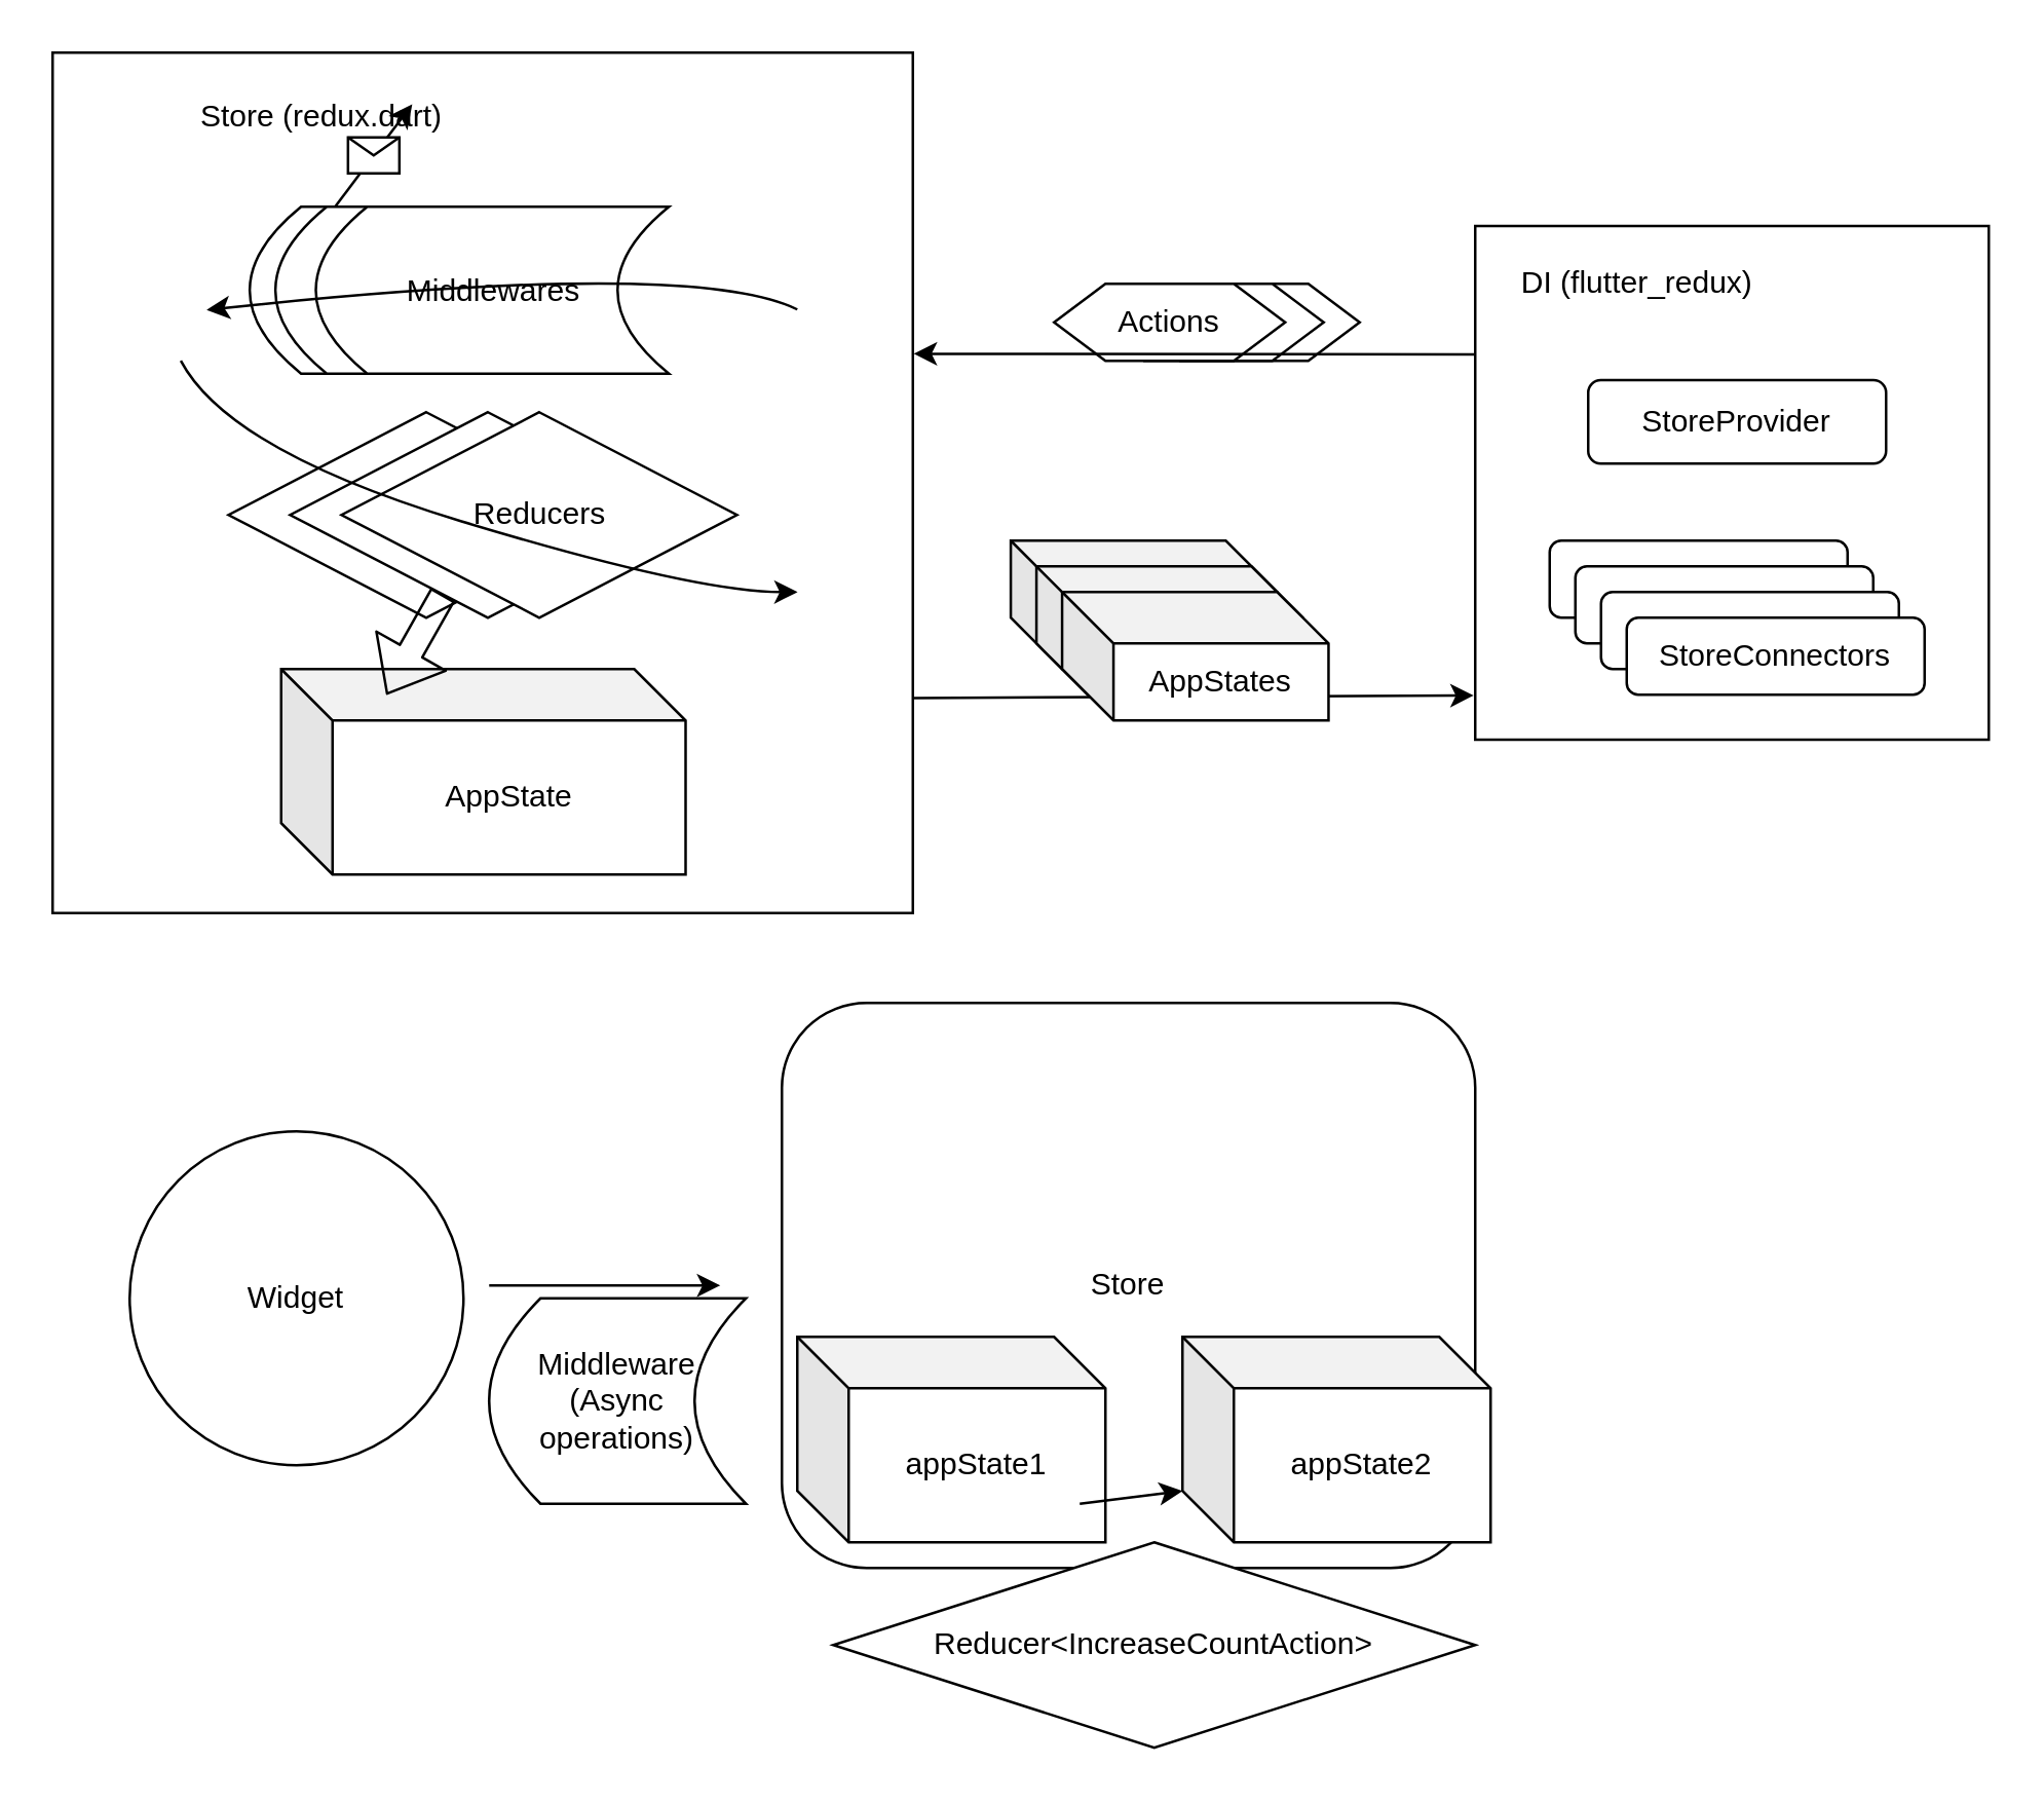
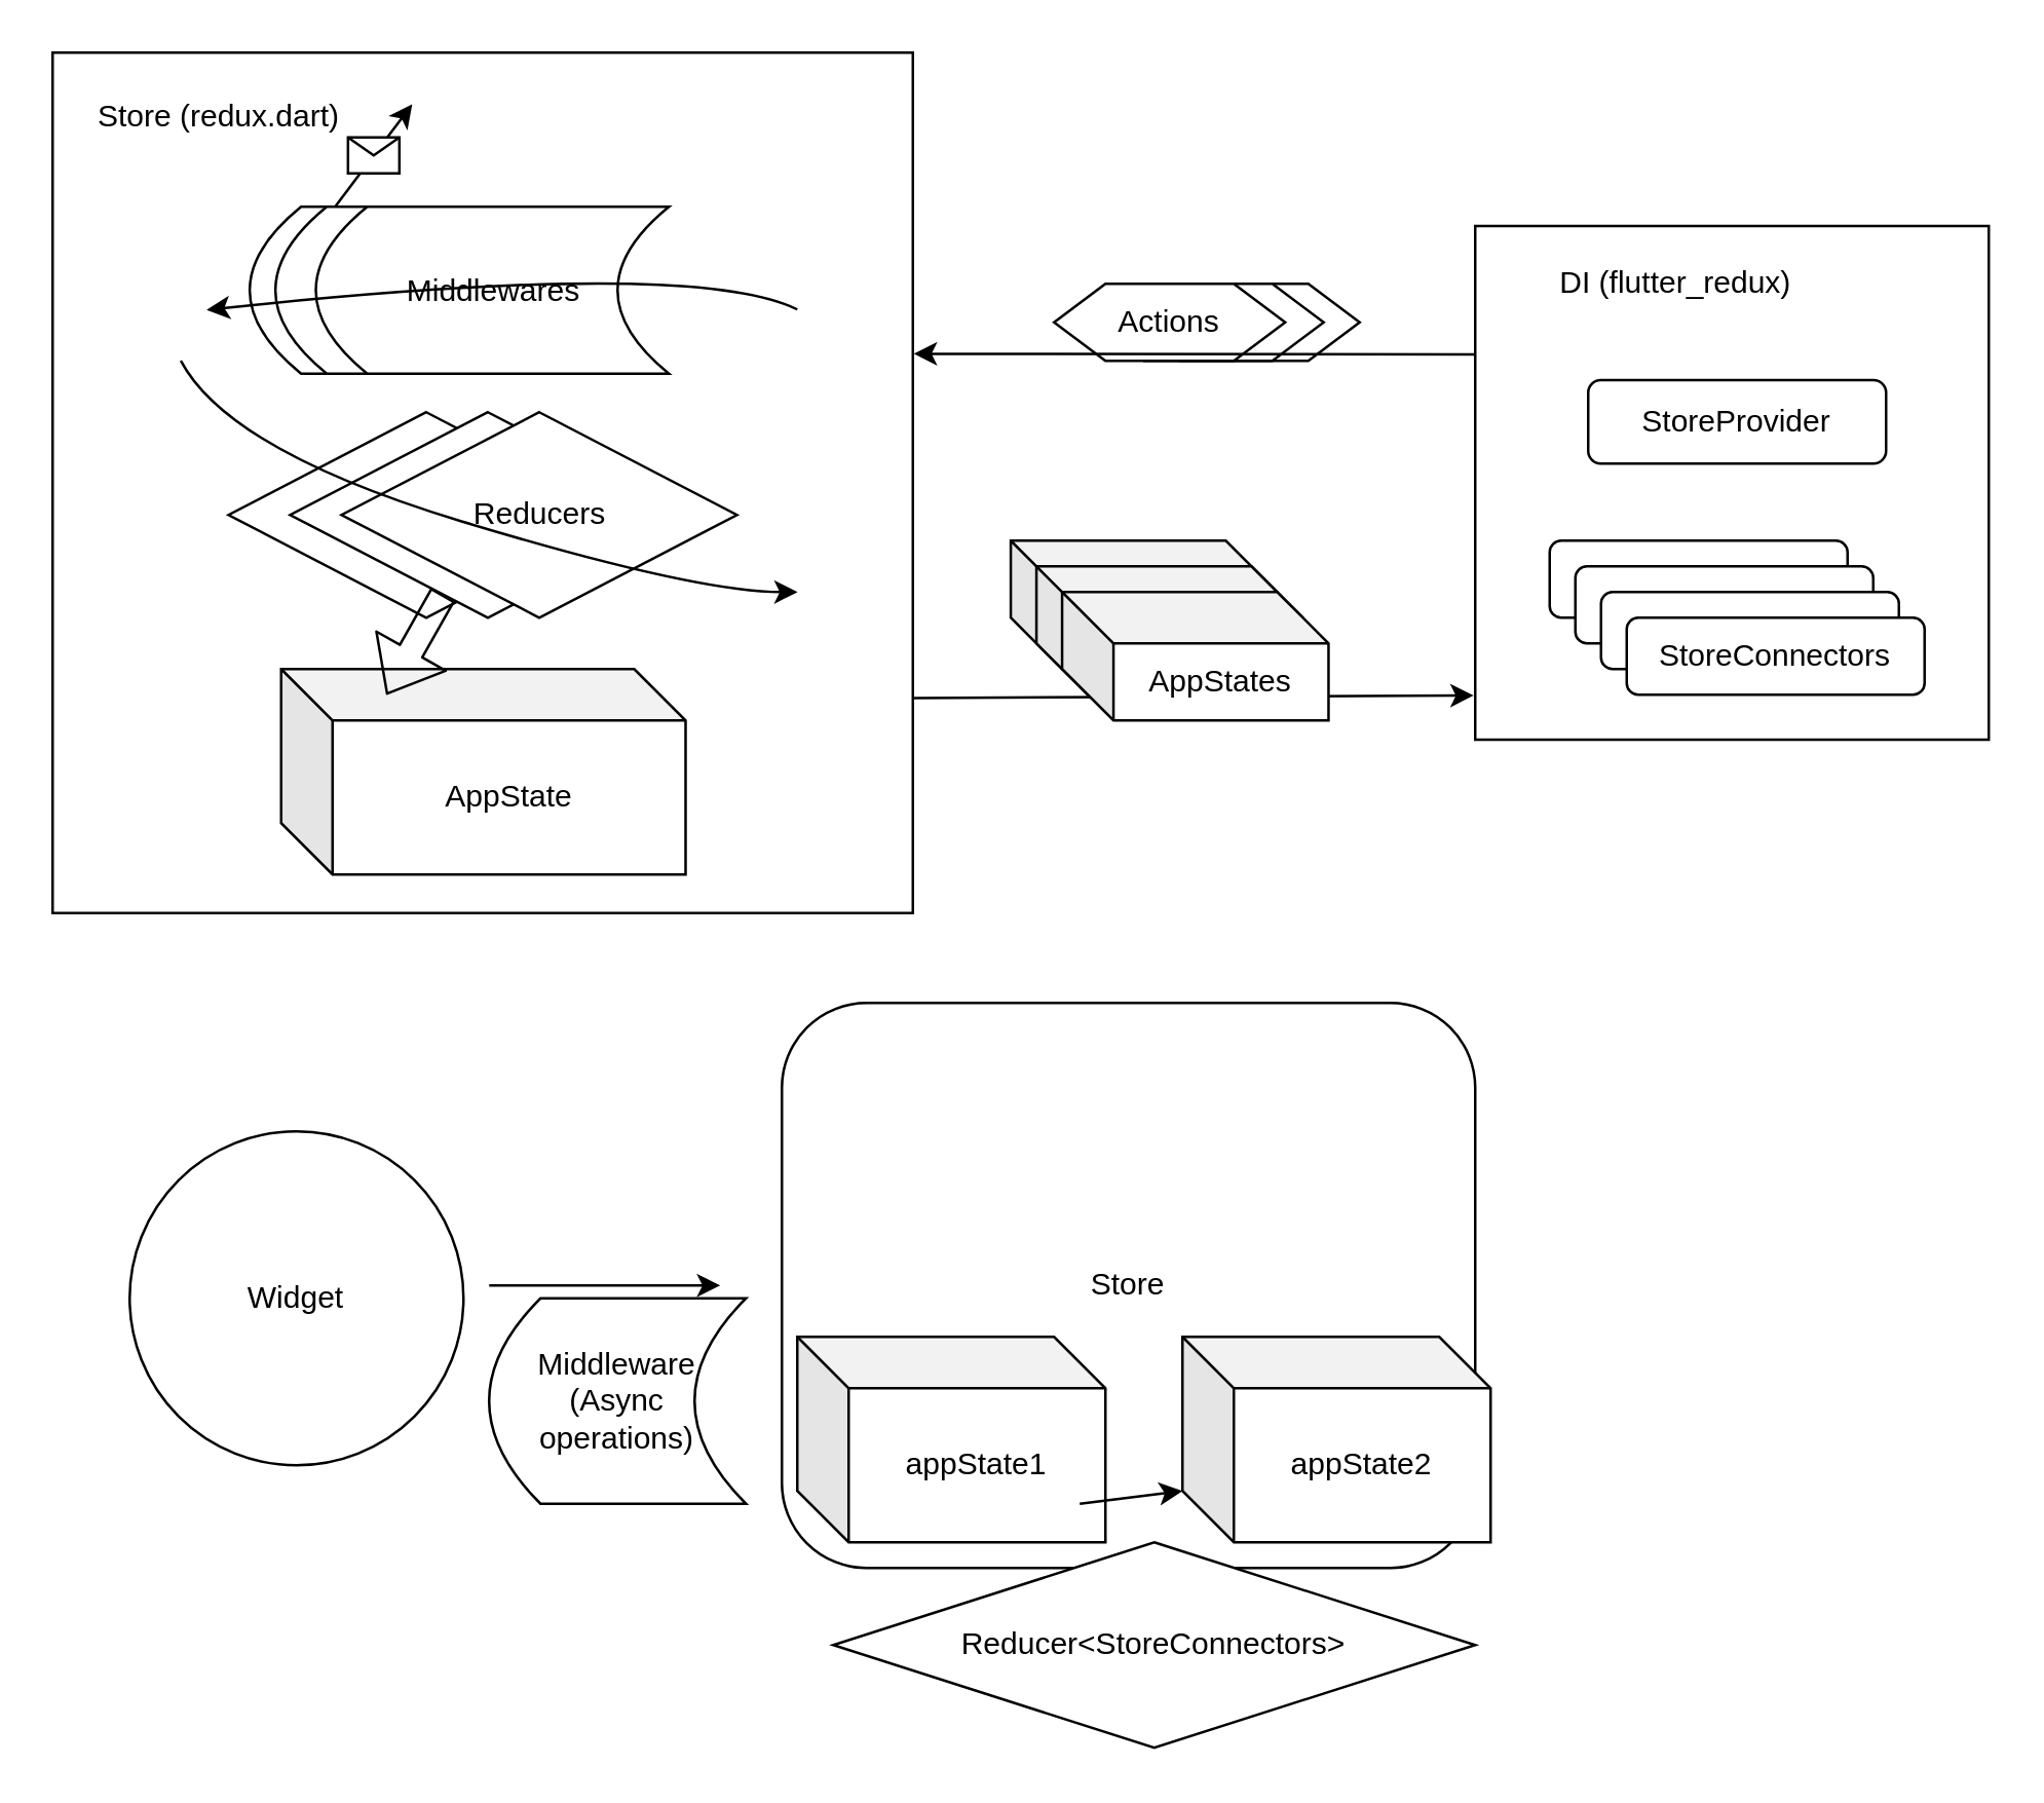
  <mxCell id="0" />
  <mxCell id="1" parent="0" />
  <mxCell id="2" value="" style="whiteSpace=wrap;html=1;aspect=fixed;" parent="1" vertex="1"><mxGeometry x="20" y="20" width="335" height="335" as="geometry" /></mxCell>
  <mxCell id="3" value="" style="whiteSpace=wrap;html=1;aspect=fixed;" parent="1" vertex="1"><mxGeometry x="574" y="87.5" width="200" height="200" as="geometry" /></mxCell>
  <mxCell id="4" value="Store" style="rounded=1;whiteSpace=wrap;html=1;" parent="1" vertex="1"><mxGeometry x="304" y="390" width="270" height="220" as="geometry" /></mxCell>
  <mxCell id="5" value="StoreProvider" style="rounded=1;whiteSpace=wrap;html=1;" parent="1" vertex="1"><mxGeometry x="618" y="147.5" width="116" height="32.5" as="geometry" /></mxCell>
  <mxCell id="6" value="StoreConnectors" style="rounded=1;whiteSpace=wrap;html=1;" parent="1" vertex="1"><mxGeometry x="603" y="210" width="116" height="30" as="geometry" /></mxCell>
- <mxCell id="7" value="DI (flutter_redux)&amp;nbsp;" style="text;html=1;strokeColor=none;fillColor=none;align=center;verticalAlign=middle;whiteSpace=wrap;rounded=0;" parent="1" vertex="1"><mxGeometry x="574" y="95" width="130" height="30" as="geometry" /></mxCell>
+ <mxCell id="7" value="DI (flutter_redux)&amp;nbsp;" style="text;html=1;strokeColor=none;fillColor=none;align=center;verticalAlign=middle;whiteSpace=wrap;rounded=0;" parent="1" vertex="1"><mxGeometry x="589" y="95" width="130" height="30" as="geometry" /></mxCell>
  <mxCell id="8" value="AppState" style="shape=cube;whiteSpace=wrap;html=1;boundedLbl=1;backgroundOutline=1;darkOpacity=0.05;darkOpacity2=0.1;" parent="1" vertex="1"><mxGeometry x="109" y="260" width="157.5" height="80" as="geometry" /></mxCell>
- <mxCell id="9" value="Store (redux.dart)" style="text;html=1;strokeColor=none;fillColor=none;align=center;verticalAlign=middle;whiteSpace=wrap;rounded=0;" parent="1" vertex="1"><mxGeometry x="70" y="30" width="110" height="30" as="geometry" /></mxCell>
+ <mxCell id="9" value="Store (redux.dart)" style="text;html=1;strokeColor=none;fillColor=none;align=center;verticalAlign=middle;whiteSpace=wrap;rounded=0;" parent="1" vertex="1"><mxGeometry x="30" y="30" width="110" height="30" as="geometry" /></mxCell>
  <mxCell id="10" value="Widget" style="ellipse;whiteSpace=wrap;html=1;aspect=fixed;" parent="1" vertex="1"><mxGeometry x="50" y="440" width="130" height="130" as="geometry" /></mxCell>
  <mxCell id="11" value="" style="endArrow=classic;html=1;" parent="1" edge="1"><mxGeometry width="50" height="50" relative="1" as="geometry"><mxPoint x="190" y="500" as="sourcePoint" /><mxPoint x="280" y="500" as="targetPoint" /></mxGeometry></mxCell>
  <mxCell id="12" value="appState1" style="shape=cube;whiteSpace=wrap;html=1;boundedLbl=1;backgroundOutline=1;darkOpacity=0.05;darkOpacity2=0.1;" parent="1" vertex="1"><mxGeometry x="310" y="520" width="120" height="80" as="geometry" /></mxCell>
  <mxCell id="13" value="appState2" style="shape=cube;whiteSpace=wrap;html=1;boundedLbl=1;backgroundOutline=1;darkOpacity=0.05;darkOpacity2=0.1;" parent="1" vertex="1"><mxGeometry x="460" y="520" width="120" height="80" as="geometry" /></mxCell>
  <mxCell id="14" value="" style="endArrow=classic;html=1;entryX=0;entryY=0;entryDx=0;entryDy=60;entryPerimeter=0;" parent="1" target="13" edge="1"><mxGeometry width="50" height="50" relative="1" as="geometry"><mxPoint x="420" y="585" as="sourcePoint" /><mxPoint x="470" y="535" as="targetPoint" /></mxGeometry></mxCell>
- <mxCell id="15" value="Reducer&amp;lt;IncreaseCountAction&amp;gt;" style="rhombus;whiteSpace=wrap;html=1;" parent="1" vertex="1"><mxGeometry x="324" y="600" width="250" height="80" as="geometry" /></mxCell>
+ <mxCell id="15" value="Reducer&amp;lt;StoreConnectors&amp;gt;" style="rhombus;whiteSpace=wrap;html=1;" parent="1" vertex="1"><mxGeometry x="324" y="600" width="250" height="80" as="geometry" /></mxCell>
  <mxCell id="16" value="Middleware&lt;br&gt;(Async operations)" style="shape=dataStorage;whiteSpace=wrap;html=1;fixedSize=1;" parent="1" vertex="1"><mxGeometry x="190" y="505" width="100" height="80" as="geometry" /></mxCell>
  <mxCell id="17" value="Middlewares" style="shape=dataStorage;whiteSpace=wrap;html=1;fixedSize=1;" vertex="1" parent="1"><mxGeometry x="96.75" y="80" width="137.5" height="65" as="geometry" /></mxCell>
  <mxCell id="18" value="Reducers" style="rhombus;whiteSpace=wrap;html=1;" vertex="1" parent="1"><mxGeometry x="88.5" y="160" width="154" height="80" as="geometry" /></mxCell>
  <mxCell id="19" value="Reducers" style="rhombus;whiteSpace=wrap;html=1;" vertex="1" parent="1"><mxGeometry x="112.5" y="160" width="154" height="80" as="geometry" /></mxCell>
  <mxCell id="20" value="Reducers" style="rhombus;whiteSpace=wrap;html=1;" vertex="1" parent="1"><mxGeometry x="132.5" y="160" width="154" height="80" as="geometry" /></mxCell>
  <mxCell id="21" value="Middlewares" style="shape=dataStorage;whiteSpace=wrap;html=1;fixedSize=1;" vertex="1" parent="1"><mxGeometry x="106.75" y="80" width="137.5" height="65" as="geometry" /></mxCell>
  <mxCell id="22" value="Middlewares" style="shape=dataStorage;whiteSpace=wrap;html=1;fixedSize=1;" vertex="1" parent="1"><mxGeometry x="122.5" y="80" width="137.5" height="65" as="geometry" /></mxCell>
  <mxCell id="23" value="Actions" style="shape=hexagon;perimeter=hexagonPerimeter2;whiteSpace=wrap;html=1;fixedSize=1;" vertex="1" parent="1"><mxGeometry x="439" y="110" width="90" height="30" as="geometry" /></mxCell>
  <mxCell id="24" value="Actions" style="shape=hexagon;perimeter=hexagonPerimeter2;whiteSpace=wrap;html=1;fixedSize=1;" vertex="1" parent="1"><mxGeometry x="425" y="110" width="90" height="30" as="geometry" /></mxCell>
  <mxCell id="25" value="Actions" style="shape=hexagon;perimeter=hexagonPerimeter2;whiteSpace=wrap;html=1;fixedSize=1;" vertex="1" parent="1"><mxGeometry x="410" y="110" width="90" height="30" as="geometry" /></mxCell>
  <mxCell id="26" value="" style="endArrow=classic;html=1;exitX=0;exitY=0.25;exitDx=0;exitDy=0;entryX=1.001;entryY=0.35;entryDx=0;entryDy=0;entryPerimeter=0;" edge="1" parent="1" source="3" target="2"><mxGeometry width="50" height="50" relative="1" as="geometry"><mxPoint x="380" y="210" as="sourcePoint" /><mxPoint x="430" y="160" as="targetPoint" /></mxGeometry></mxCell>
  <mxCell id="27" value="StoreConnectors" style="rounded=1;whiteSpace=wrap;html=1;" vertex="1" parent="1"><mxGeometry x="613" y="220" width="116" height="30" as="geometry" /></mxCell>
  <mxCell id="28" value="StoreConnectors" style="rounded=1;whiteSpace=wrap;html=1;" vertex="1" parent="1"><mxGeometry x="623" y="230" width="116" height="30" as="geometry" /></mxCell>
  <mxCell id="29" value="StoreConnectors" style="rounded=1;whiteSpace=wrap;html=1;" vertex="1" parent="1"><mxGeometry x="633" y="240" width="116" height="30" as="geometry" /></mxCell>
  <mxCell id="30" value="" style="endArrow=classic;html=1;exitX=1;exitY=0.75;exitDx=0;exitDy=0;entryX=-0.003;entryY=0.914;entryDx=0;entryDy=0;entryPerimeter=0;" edge="1" parent="1" source="2" target="3"><mxGeometry width="50" height="50" relative="1" as="geometry"><mxPoint x="400" y="290" as="sourcePoint" /><mxPoint x="450" y="240" as="targetPoint" /></mxGeometry></mxCell>
  <mxCell id="31" value="AppStates" style="shape=cube;whiteSpace=wrap;html=1;boundedLbl=1;backgroundOutline=1;darkOpacity=0.05;darkOpacity2=0.1;" vertex="1" parent="1"><mxGeometry x="393.13" y="210" width="103.75" height="50" as="geometry" /></mxCell>
  <mxCell id="32" value="AppStates" style="shape=cube;whiteSpace=wrap;html=1;boundedLbl=1;backgroundOutline=1;darkOpacity=0.05;darkOpacity2=0.1;" vertex="1" parent="1"><mxGeometry x="403.13" y="220" width="103.75" height="50" as="geometry" /></mxCell>
  <mxCell id="33" value="AppStates" style="shape=cube;whiteSpace=wrap;html=1;boundedLbl=1;backgroundOutline=1;darkOpacity=0.05;darkOpacity2=0.1;" vertex="1" parent="1"><mxGeometry x="413.13" y="230" width="103.75" height="50" as="geometry" /></mxCell>
  <mxCell id="34" value="" style="curved=1;endArrow=classic;html=1;entryX=0.179;entryY=0.299;entryDx=0;entryDy=0;entryPerimeter=0;" edge="1" parent="1" target="2"><mxGeometry width="50" height="50" relative="1" as="geometry"><mxPoint x="310" y="120" as="sourcePoint" /><mxPoint x="330" y="70" as="targetPoint" /><Array as="points"><mxPoint x="270" y="100" /></Array></mxGeometry></mxCell>
  <mxCell id="35" value="" style="curved=1;endArrow=classic;html=1;entryX=0.866;entryY=0.627;entryDx=0;entryDy=0;entryPerimeter=0;exitX=0.149;exitY=0.358;exitDx=0;exitDy=0;exitPerimeter=0;" edge="1" parent="1" source="2" target="2"><mxGeometry width="50" height="50" relative="1" as="geometry"><mxPoint x="38.5" y="175" as="sourcePoint" /><mxPoint x="88.5" y="125" as="targetPoint" /><Array as="points"><mxPoint x="88.5" y="175" /><mxPoint x="270" y="230" /></Array></mxGeometry></mxCell>
  <mxCell id="36" value="" style="endArrow=classic;html=1;entryX=0.418;entryY=0.06;entryDx=0;entryDy=0;entryPerimeter=0;" edge="1" parent="1" target="2"><mxGeometry relative="1" as="geometry"><mxPoint x="130" y="80" as="sourcePoint" /><mxPoint x="225.5" y="70" as="targetPoint" /></mxGeometry></mxCell>
  <mxCell id="37" value="" style="shape=message;html=1;outlineConnect=0;" vertex="1" parent="36"><mxGeometry width="20" height="14" relative="1" as="geometry"><mxPoint x="-10" y="-7" as="offset" /></mxGeometry></mxCell>
  <mxCell id="38" value="" style="shape=flexArrow;endArrow=classic;html=1;" edge="1" parent="1" source="19"><mxGeometry width="50" height="50" relative="1" as="geometry"><mxPoint x="100" y="270" as="sourcePoint" /><mxPoint x="150" y="270" as="targetPoint" /></mxGeometry></mxCell>
